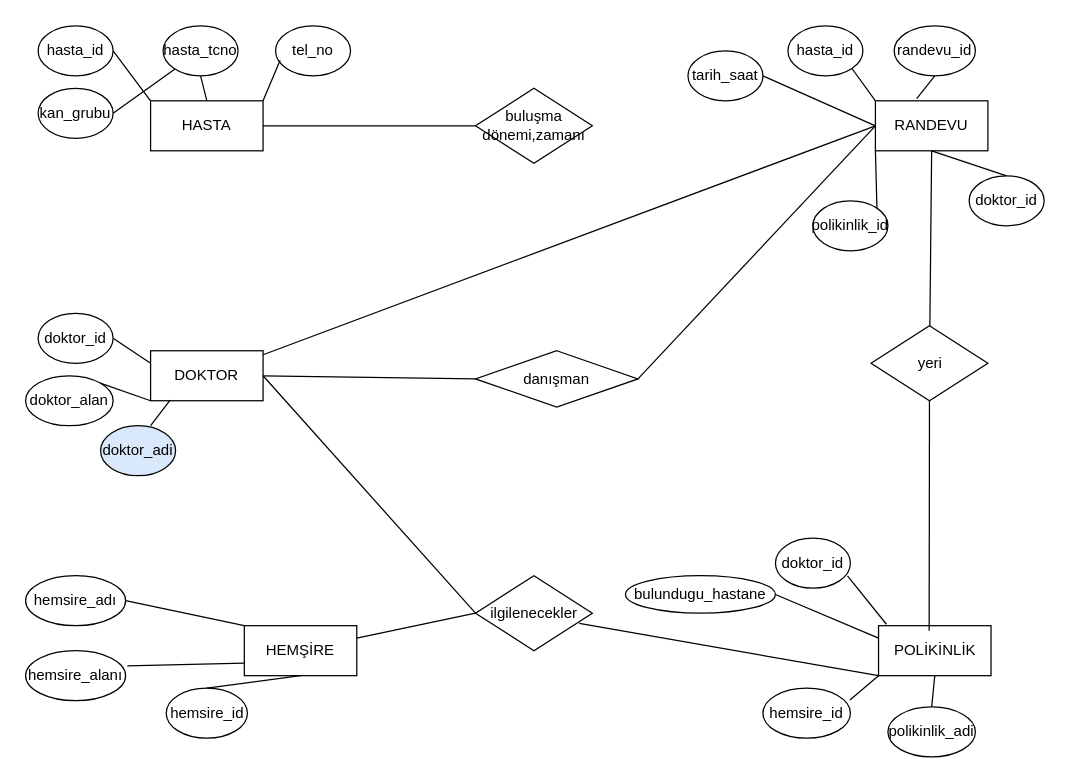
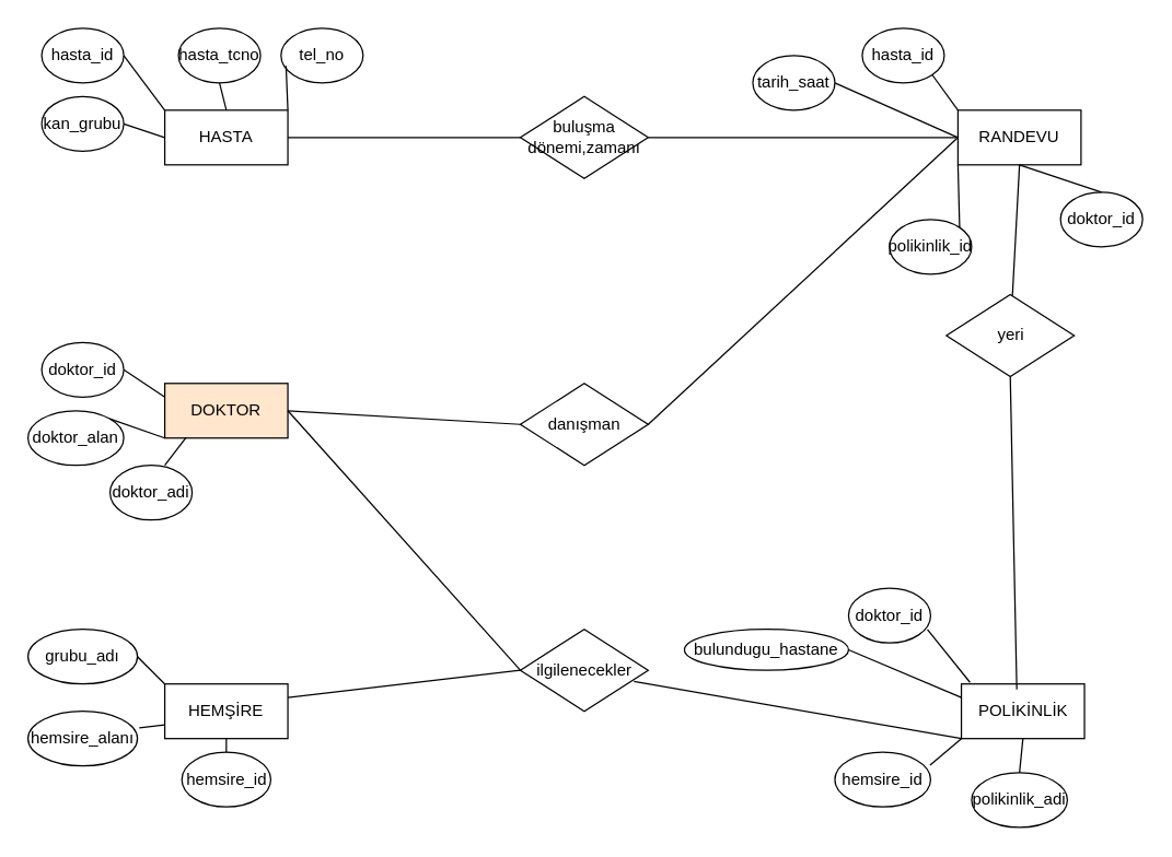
  <mxCell id="0" />
  <mxCell id="1" parent="0" />
  <mxCell id="2" value="HASTA" style="rounded=0;whiteSpace=wrap;html=1;" parent="1" vertex="1"><mxGeometry x="120" y="80" width="90" height="40" as="geometry" /></mxCell>
- <mxCell id="3" value="DOKTOR" style="rounded=0;whiteSpace=wrap;html=1;" parent="1" vertex="1"><mxGeometry x="120" y="280" width="90" height="40" as="geometry" /></mxCell>
- <mxCell id="4" value="HEMŞİRE" style="rounded=0;whiteSpace=wrap;html=1;" parent="1" vertex="1"><mxGeometry x="195" y="500" width="90" height="40" as="geometry" /></mxCell>
+ <mxCell id="3" value="DOKTOR" style="rounded=0;whiteSpace=wrap;html=1;fillColor=#ffe6cc;" parent="1" vertex="1"><mxGeometry x="120" y="280" width="90" height="40" as="geometry" /></mxCell>
+ <mxCell id="4" value="HEMŞİRE" style="rounded=0;whiteSpace=wrap;html=1;" parent="1" vertex="1"><mxGeometry x="120" y="500" width="90" height="40" as="geometry" /></mxCell>
  <mxCell id="5" value="POLİKİNLİK" style="rounded=0;whiteSpace=wrap;html=1;" parent="1" vertex="1"><mxGeometry x="702.5" y="500" width="90" height="40" as="geometry" /></mxCell>
  <mxCell id="6" value="RANDEVU" style="rounded=0;whiteSpace=wrap;html=1;" parent="1" vertex="1"><mxGeometry x="700" y="80" width="90" height="40" as="geometry" /></mxCell>
  <mxCell id="7" value="buluşma dönemi,zamanı" style="rhombus;whiteSpace=wrap;html=1;" parent="1" vertex="1"><mxGeometry x="380" y="70" width="93.5" height="60" as="geometry" /></mxCell>
- <mxCell id="8" value="yeri" style="rhombus;whiteSpace=wrap;html=1;" parent="1" vertex="1"><mxGeometry x="696.5" y="260" width="93.5" height="60" as="geometry" /></mxCell>
- <mxCell id="9" value="danışman" style="rhombus;whiteSpace=wrap;html=1;" parent="1" vertex="1"><mxGeometry x="380" y="280" width="130" height="45" as="geometry" /></mxCell>
+ <mxCell id="8" value="yeri" style="rhombus;whiteSpace=wrap;html=1;" parent="1" vertex="1"><mxGeometry x="691.5" y="215" width="93.5" height="60" as="geometry" /></mxCell>
+ <mxCell id="9" value="danışman" style="rhombus;whiteSpace=wrap;html=1;" parent="1" vertex="1"><mxGeometry x="380" y="280" width="93.5" height="60" as="geometry" /></mxCell>
  <mxCell id="10" value="ilgilenecekler" style="rhombus;whiteSpace=wrap;html=1;" parent="1" vertex="1"><mxGeometry x="380" y="460" width="93.5" height="60" as="geometry" /></mxCell>
  <mxCell id="11" value="kan_grubu" style="ellipse;whiteSpace=wrap;html=1;" parent="1" vertex="1"><mxGeometry x="30" y="70" width="60" height="40" as="geometry" /></mxCell>
  <mxCell id="12" value="hasta_id" style="ellipse;whiteSpace=wrap;html=1;" parent="1" vertex="1"><mxGeometry x="30" y="20" width="60" height="40" as="geometry" /></mxCell>
- <mxCell id="13" value="tel_no" style="ellipse;whiteSpace=wrap;html=1;" parent="1" vertex="1"><mxGeometry x="220" y="20" width="60" height="40" as="geometry" /></mxCell>
+ <mxCell id="13" value="tel_no" style="ellipse;whiteSpace=wrap;html=1;" parent="1" vertex="1"><mxGeometry x="205" y="20" width="60" height="40" as="geometry" /></mxCell>
  <mxCell id="14" value="hasta_tcno" style="ellipse;whiteSpace=wrap;html=1;" parent="1" vertex="1"><mxGeometry x="130" y="20" width="60" height="40" as="geometry" /></mxCell>
  <mxCell id="15" value="doktor_id" style="ellipse;whiteSpace=wrap;html=1;" parent="1" vertex="1"><mxGeometry x="30" y="250" width="60" height="40" as="geometry" /></mxCell>
  <mxCell id="16" value="doktor_alan" style="ellipse;whiteSpace=wrap;html=1;" parent="1" vertex="1"><mxGeometry y="300" width="70" height="40" as="geometry" x="20" /></mxCell>
- <mxCell id="17" value="doktor_adi" style="ellipse;whiteSpace=wrap;html=1;fillColor=#dae8fc;" parent="1" vertex="1"><mxGeometry x="80" y="340" width="60" height="40" as="geometry" /></mxCell>
- <mxCell id="18" value="hemsire_adı" style="ellipse;whiteSpace=wrap;html=1;" parent="1" vertex="1"><mxGeometry y="460" width="80" height="40" as="geometry" x="20" /></mxCell>
+ <mxCell id="17" value="doktor_adi" style="ellipse;whiteSpace=wrap;html=1;" parent="1" vertex="1"><mxGeometry x="80" y="340" width="60" height="40" as="geometry" /></mxCell>
+ <mxCell id="18" value="grubu_adı" style="ellipse;whiteSpace=wrap;html=1;" parent="1" vertex="1"><mxGeometry y="460" width="80" height="40" as="geometry" x="20" /></mxCell>
  <mxCell id="19" value="hemsire_id" style="ellipse;whiteSpace=wrap;html=1;" parent="1" vertex="1"><mxGeometry x="610" y="550" width="70" height="40" as="geometry" /></mxCell>
  <mxCell id="20" value="hemsire_alanı" style="ellipse;whiteSpace=wrap;html=1;" parent="1" vertex="1"><mxGeometry y="520" width="80" height="40" as="geometry" x="20" /></mxCell>
  <mxCell id="21" value="hemsire_id" style="ellipse;whiteSpace=wrap;html=1;" parent="1" vertex="1"><mxGeometry x="132.5" y="550" width="65" height="40" as="geometry" /></mxCell>
- <mxCell id="22" value="randevu_id" style="ellipse;whiteSpace=wrap;html=1;" parent="1" vertex="1"><mxGeometry x="715" y="20" width="65" height="40" as="geometry" /></mxCell>
  <mxCell id="23" value="doktor_id" style="ellipse;whiteSpace=wrap;html=1;" parent="1" vertex="1"><mxGeometry x="775" y="140" width="60" height="40" as="geometry" /></mxCell>
  <mxCell id="24" value="" style="endArrow=none;html=1;entryX=0;entryY=0.25;entryDx=0;entryDy=0;exitX=1;exitY=0.5;exitDx=0;exitDy=0;" parent="1" source="15" target="3" edge="1"><mxGeometry width="50" height="50" relative="1" as="geometry"><mxPoint x="85" y="280" as="sourcePoint" /><mxPoint x="135" y="230" as="targetPoint" /></mxGeometry></mxCell>
  <mxCell id="25" value="" style="endArrow=none;html=1;entryX=0;entryY=1;entryDx=0;entryDy=0;exitX=1;exitY=0;exitDx=0;exitDy=0;" parent="1" source="16" target="3" edge="1"><mxGeometry width="50" height="50" relative="1" as="geometry"><mxPoint x="100" y="280" as="sourcePoint" /><mxPoint x="130" y="300" as="targetPoint" /></mxGeometry></mxCell>
  <mxCell id="26" value="" style="endArrow=none;html=1;entryX=0.174;entryY=0.987;entryDx=0;entryDy=0;exitX=0.667;exitY=0;exitDx=0;exitDy=0;entryPerimeter=0;exitPerimeter=0;" parent="1" source="17" target="3" edge="1"><mxGeometry width="50" height="50" relative="1" as="geometry"><mxPoint x="110" y="290" as="sourcePoint" /><mxPoint x="140" y="310" as="targetPoint" /></mxGeometry></mxCell>
  <mxCell id="27" value="" style="endArrow=none;html=1;exitX=1.017;exitY=0.304;exitDx=0;exitDy=0;exitPerimeter=0;entryX=0;entryY=0.75;entryDx=0;entryDy=0;" parent="1" source="20" target="4" edge="1"><mxGeometry width="50" height="50" relative="1" as="geometry"><mxPoint x="180" y="430" as="sourcePoint" /><mxPoint x="170" y="390" as="targetPoint" /></mxGeometry></mxCell>
  <mxCell id="28" value="" style="endArrow=none;html=1;entryX=1;entryY=0.5;entryDx=0;entryDy=0;exitX=0;exitY=0;exitDx=0;exitDy=0;" parent="1" source="4" target="18" edge="1"><mxGeometry width="50" height="50" relative="1" as="geometry"><mxPoint x="190" y="440" as="sourcePoint" /><mxPoint x="180" y="400" as="targetPoint" /></mxGeometry></mxCell>
  <mxCell id="29" value="" style="endArrow=none;html=1;exitX=0.5;exitY=0;exitDx=0;exitDy=0;entryX=0.5;entryY=1;entryDx=0;entryDy=0;" parent="1" source="21" target="4" edge="1"><mxGeometry width="50" height="50" relative="1" as="geometry"><mxPoint x="200" y="450" as="sourcePoint" /><mxPoint x="190" y="410" as="targetPoint" /></mxGeometry></mxCell>
- <mxCell id="30" value="" style="endArrow=none;html=1;exitX=1;exitY=0.5;exitDx=0;exitDy=0;" parent="1" source="11" target="14" edge="1"><mxGeometry width="50" height="50" relative="1" as="geometry"><mxPoint x="90" y="130" as="sourcePoint" /><mxPoint x="140" y="80" as="targetPoint" /></mxGeometry></mxCell>
+ <mxCell id="30" value="" style="endArrow=none;html=1;exitX=1;exitY=0.5;exitDx=0;exitDy=0;entryX=0;entryY=0.5;entryDx=0;entryDy=0;" parent="1" source="11" target="2" edge="1"><mxGeometry width="50" height="50" relative="1" as="geometry"><mxPoint x="90" y="130" as="sourcePoint" /><mxPoint x="140" y="80" as="targetPoint" /></mxGeometry></mxCell>
  <mxCell id="31" value="" style="endArrow=none;html=1;exitX=1;exitY=0.5;exitDx=0;exitDy=0;entryX=0;entryY=0;entryDx=0;entryDy=0;" parent="1" source="12" target="2" edge="1"><mxGeometry width="50" height="50" relative="1" as="geometry"><mxPoint x="80" y="70" as="sourcePoint" /><mxPoint x="130" y="20" as="targetPoint" /></mxGeometry></mxCell>
  <mxCell id="32" value="" style="endArrow=none;html=1;exitX=0.061;exitY=0.687;exitDx=0;exitDy=0;entryX=1;entryY=0;entryDx=0;entryDy=0;exitPerimeter=0;" parent="1" source="13" target="2" edge="1"><mxGeometry width="50" height="50" relative="1" as="geometry"><mxPoint x="100" y="50" as="sourcePoint" /><mxPoint x="130" y="90" as="targetPoint" /></mxGeometry></mxCell>
  <mxCell id="33" value="" style="endArrow=none;html=1;exitX=0.5;exitY=1;exitDx=0;exitDy=0;entryX=0.5;entryY=0;entryDx=0;entryDy=0;" parent="1" source="14" target="2" edge="1"><mxGeometry width="50" height="50" relative="1" as="geometry"><mxPoint x="233.66" y="57.48" as="sourcePoint" /><mxPoint x="220" y="90" as="targetPoint" /></mxGeometry></mxCell>
  <mxCell id="34" value="polikinlik_id&lt;span style=&quot;font-family: monospace ; font-size: 0px&quot;&gt;%3CmxGraphModel%3E%3Croot%3E%3CmxCell%20id%3D%220%22%2F%3E%3CmxCell%20id%3D%221%22%20parent%3D%220%22%2F%3E%3CmxCell%20id%3D%222%22%20value%3D%22hemsire_id%22%20style%3D%22ellipse%3BwhiteSpace%3Dwrap%3Bhtml%3D1%3B%22%20vertex%3D%221%22%20parent%3D%221%22%3E%3CmxGeometry%20x%3D%22590%22%20y%3D%22570%22%20width%3D%2270%22%20height%3D%2240%22%20as%3D%22geometry%22%2F%3E%3C%2FmxCell%3E%3C%2Froot%3E%3C%2FmxGraphModel%3E&lt;/span&gt;" style="ellipse;whiteSpace=wrap;html=1;" parent="1" vertex="1"><mxGeometry x="650" y="160" width="60" height="40" as="geometry" /></mxCell>
  <mxCell id="35" value="hasta_id" style="ellipse;whiteSpace=wrap;html=1;" parent="1" vertex="1"><mxGeometry x="630" y="20" width="60" height="40" as="geometry" /></mxCell>
  <mxCell id="36" value="doktor_id" style="ellipse;whiteSpace=wrap;html=1;" parent="1" vertex="1"><mxGeometry x="620" y="430" width="60" height="40" as="geometry" /></mxCell>
  <mxCell id="37" value="bulundugu_hastane" style="ellipse;whiteSpace=wrap;html=1;" parent="1" vertex="1"><mxGeometry x="500" y="460" width="120" height="30" as="geometry" /></mxCell>
  <mxCell id="38" value="" style="endArrow=none;html=1;entryX=1;entryY=1;entryDx=0;entryDy=0;exitX=0;exitY=0;exitDx=0;exitDy=0;" parent="1" source="6" target="35" edge="1"><mxGeometry width="50" height="50" relative="1" as="geometry"><mxPoint x="660" y="120" as="sourcePoint" /><mxPoint x="710" y="70" as="targetPoint" /></mxGeometry></mxCell>
- <mxCell id="39" value="" style="endArrow=none;html=1;entryX=0.5;entryY=1;entryDx=0;entryDy=0;exitX=0.367;exitY=-0.046;exitDx=0;exitDy=0;exitPerimeter=0;" parent="1" source="6" target="22" edge="1"><mxGeometry width="50" height="50" relative="1" as="geometry"><mxPoint x="710" y="90" as="sourcePoint" /><mxPoint x="691.213" y="64.142" as="targetPoint" /></mxGeometry></mxCell>
  <mxCell id="40" value="" style="endArrow=none;html=1;entryX=1;entryY=0;entryDx=0;entryDy=0;exitX=0;exitY=1;exitDx=0;exitDy=0;" parent="1" source="6" target="34" edge="1"><mxGeometry width="50" height="50" relative="1" as="geometry"><mxPoint x="700" y="120" as="sourcePoint" /><mxPoint x="701.213" y="74.142" as="targetPoint" /></mxGeometry></mxCell>
  <mxCell id="41" value="" style="endArrow=none;html=1;entryX=0.5;entryY=1;entryDx=0;entryDy=0;exitX=0.5;exitY=0;exitDx=0;exitDy=0;" parent="1" source="23" target="6" edge="1"><mxGeometry width="50" height="50" relative="1" as="geometry"><mxPoint x="730" y="110" as="sourcePoint" /><mxPoint x="711.213" y="84.142" as="targetPoint" /></mxGeometry></mxCell>
  <mxCell id="42" value="" style="endArrow=none;html=1;exitX=0.07;exitY=-0.029;exitDx=0;exitDy=0;exitPerimeter=0;entryX=0.961;entryY=0.754;entryDx=0;entryDy=0;entryPerimeter=0;" parent="1" source="5" target="36" edge="1"><mxGeometry width="50" height="50" relative="1" as="geometry"><mxPoint x="690" y="510" as="sourcePoint" /><mxPoint x="740" y="460" as="targetPoint" /></mxGeometry></mxCell>
  <mxCell id="43" value="" style="endArrow=none;html=1;entryX=1;entryY=0.5;entryDx=0;entryDy=0;exitX=0;exitY=0.25;exitDx=0;exitDy=0;" parent="1" source="5" target="37" edge="1"><mxGeometry width="50" height="50" relative="1" as="geometry"><mxPoint x="700" y="510" as="sourcePoint" /><mxPoint x="687.66" y="470.16" as="targetPoint" /></mxGeometry></mxCell>
  <mxCell id="44" value="" style="endArrow=none;html=1;entryX=0.994;entryY=0.238;entryDx=0;entryDy=0;exitX=0;exitY=1;exitDx=0;exitDy=0;entryPerimeter=0;" parent="1" source="5" target="19" edge="1"><mxGeometry width="50" height="50" relative="1" as="geometry"><mxPoint x="710" y="520" as="sourcePoint" /><mxPoint x="690" y="520" as="targetPoint" /></mxGeometry></mxCell>
  <mxCell id="45" value="" style="endArrow=none;html=1;entryX=1;entryY=0.5;entryDx=0;entryDy=0;exitX=0;exitY=0.5;exitDx=0;exitDy=0;" parent="1" source="9" target="3" edge="1"><mxGeometry width="50" height="50" relative="1" as="geometry"><mxPoint x="200" y="450" as="sourcePoint" /><mxPoint x="250" y="400" as="targetPoint" /></mxGeometry></mxCell>
  <mxCell id="46" value="" style="endArrow=none;html=1;entryX=1;entryY=0.5;entryDx=0;entryDy=0;exitX=0;exitY=0.5;exitDx=0;exitDy=0;" parent="1" source="10" target="3" edge="1"><mxGeometry width="50" height="50" relative="1" as="geometry"><mxPoint x="390" y="320" as="sourcePoint" /><mxPoint x="220" y="310" as="targetPoint" /></mxGeometry></mxCell>
  <mxCell id="47" value="" style="endArrow=none;html=1;entryX=1;entryY=0.25;entryDx=0;entryDy=0;exitX=0;exitY=0.5;exitDx=0;exitDy=0;" parent="1" source="10" target="4" edge="1"><mxGeometry width="50" height="50" relative="1" as="geometry"><mxPoint x="400" y="330" as="sourcePoint" /><mxPoint x="230" y="320" as="targetPoint" /></mxGeometry></mxCell>
  <mxCell id="48" value="" style="endArrow=none;html=1;entryX=0;entryY=1;entryDx=0;entryDy=0;exitX=0.888;exitY=0.636;exitDx=0;exitDy=0;exitPerimeter=0;" parent="1" source="10" target="5" edge="1"><mxGeometry width="50" height="50" relative="1" as="geometry"><mxPoint x="390" y="480" as="sourcePoint" /><mxPoint x="220" y="520" as="targetPoint" /></mxGeometry></mxCell>
  <mxCell id="49" value="" style="endArrow=none;html=1;entryX=0;entryY=0.5;entryDx=0;entryDy=0;exitX=1;exitY=0.5;exitDx=0;exitDy=0;" parent="1" source="9" target="6" edge="1"><mxGeometry width="50" height="50" relative="1" as="geometry"><mxPoint x="410" y="500" as="sourcePoint" /><mxPoint x="240" y="540" as="targetPoint" /></mxGeometry></mxCell>
  <mxCell id="50" value="" style="endArrow=none;html=1;entryX=0;entryY=0.5;entryDx=0;entryDy=0;exitX=1;exitY=0.5;exitDx=0;exitDy=0;" parent="1" source="2" target="7" edge="1"><mxGeometry width="50" height="50" relative="1" as="geometry"><mxPoint x="483.5" y="320" as="sourcePoint" /><mxPoint x="710" y="110" as="targetPoint" /></mxGeometry></mxCell>
- <mxCell id="51" value="" style="endArrow=none;html=1;exitX=0;exitY=0.5;exitDx=0;exitDy=0;" parent="1" source="6" target="3" edge="1"><mxGeometry width="50" height="50" relative="1" as="geometry"><mxPoint x="220" y="110" as="sourcePoint" /><mxPoint x="390" y="110" as="targetPoint" /></mxGeometry></mxCell>
+ <mxCell id="51" value="" style="endArrow=none;html=1;entryX=1;entryY=0.5;entryDx=0;entryDy=0;exitX=0;exitY=0.5;exitDx=0;exitDy=0;" parent="1" source="6" target="7" edge="1"><mxGeometry width="50" height="50" relative="1" as="geometry"><mxPoint x="220" y="110" as="sourcePoint" /><mxPoint x="390" y="110" as="targetPoint" /></mxGeometry></mxCell>
  <mxCell id="52" value="" style="endArrow=none;html=1;exitX=0.5;exitY=1;exitDx=0;exitDy=0;" parent="1" source="6" target="8" edge="1"><mxGeometry width="50" height="50" relative="1" as="geometry"><mxPoint x="230" y="120" as="sourcePoint" /><mxPoint x="400" y="120" as="targetPoint" /></mxGeometry></mxCell>
  <mxCell id="53" value="" style="endArrow=none;html=1;entryX=0.5;entryY=1;entryDx=0;entryDy=0;" parent="1" target="8" edge="1"><mxGeometry width="50" height="50" relative="1" as="geometry"><mxPoint x="743" y="504" as="sourcePoint" /><mxPoint x="748.162" y="270.906" as="targetPoint" /></mxGeometry></mxCell>
  <mxCell id="54" value="polikinlik_adi" style="ellipse;whiteSpace=wrap;html=1;" parent="1" vertex="1"><mxGeometry x="710" y="565" width="70" height="40" as="geometry" /></mxCell>
  <mxCell id="55" value="" style="endArrow=none;html=1;entryX=0.5;entryY=0;entryDx=0;entryDy=0;exitX=0.5;exitY=1;exitDx=0;exitDy=0;" parent="1" source="5" target="54" edge="1"><mxGeometry width="50" height="50" relative="1" as="geometry"><mxPoint x="700" y="720" as="sourcePoint" /><mxPoint x="750" y="670" as="targetPoint" /></mxGeometry></mxCell>
  <mxCell id="56" value="tarih_saat" style="ellipse;whiteSpace=wrap;html=1;" parent="1" vertex="1"><mxGeometry x="550" y="40" width="60" height="40" as="geometry" /></mxCell>
  <mxCell id="57" value="" style="endArrow=none;html=1;entryX=1;entryY=0.5;entryDx=0;entryDy=0;exitX=0;exitY=0.5;exitDx=0;exitDy=0;" parent="1" source="6" target="56" edge="1"><mxGeometry width="50" height="50" relative="1" as="geometry"><mxPoint x="450" y="70" as="sourcePoint" /><mxPoint x="500" y="20" as="targetPoint" /></mxGeometry></mxCell>
